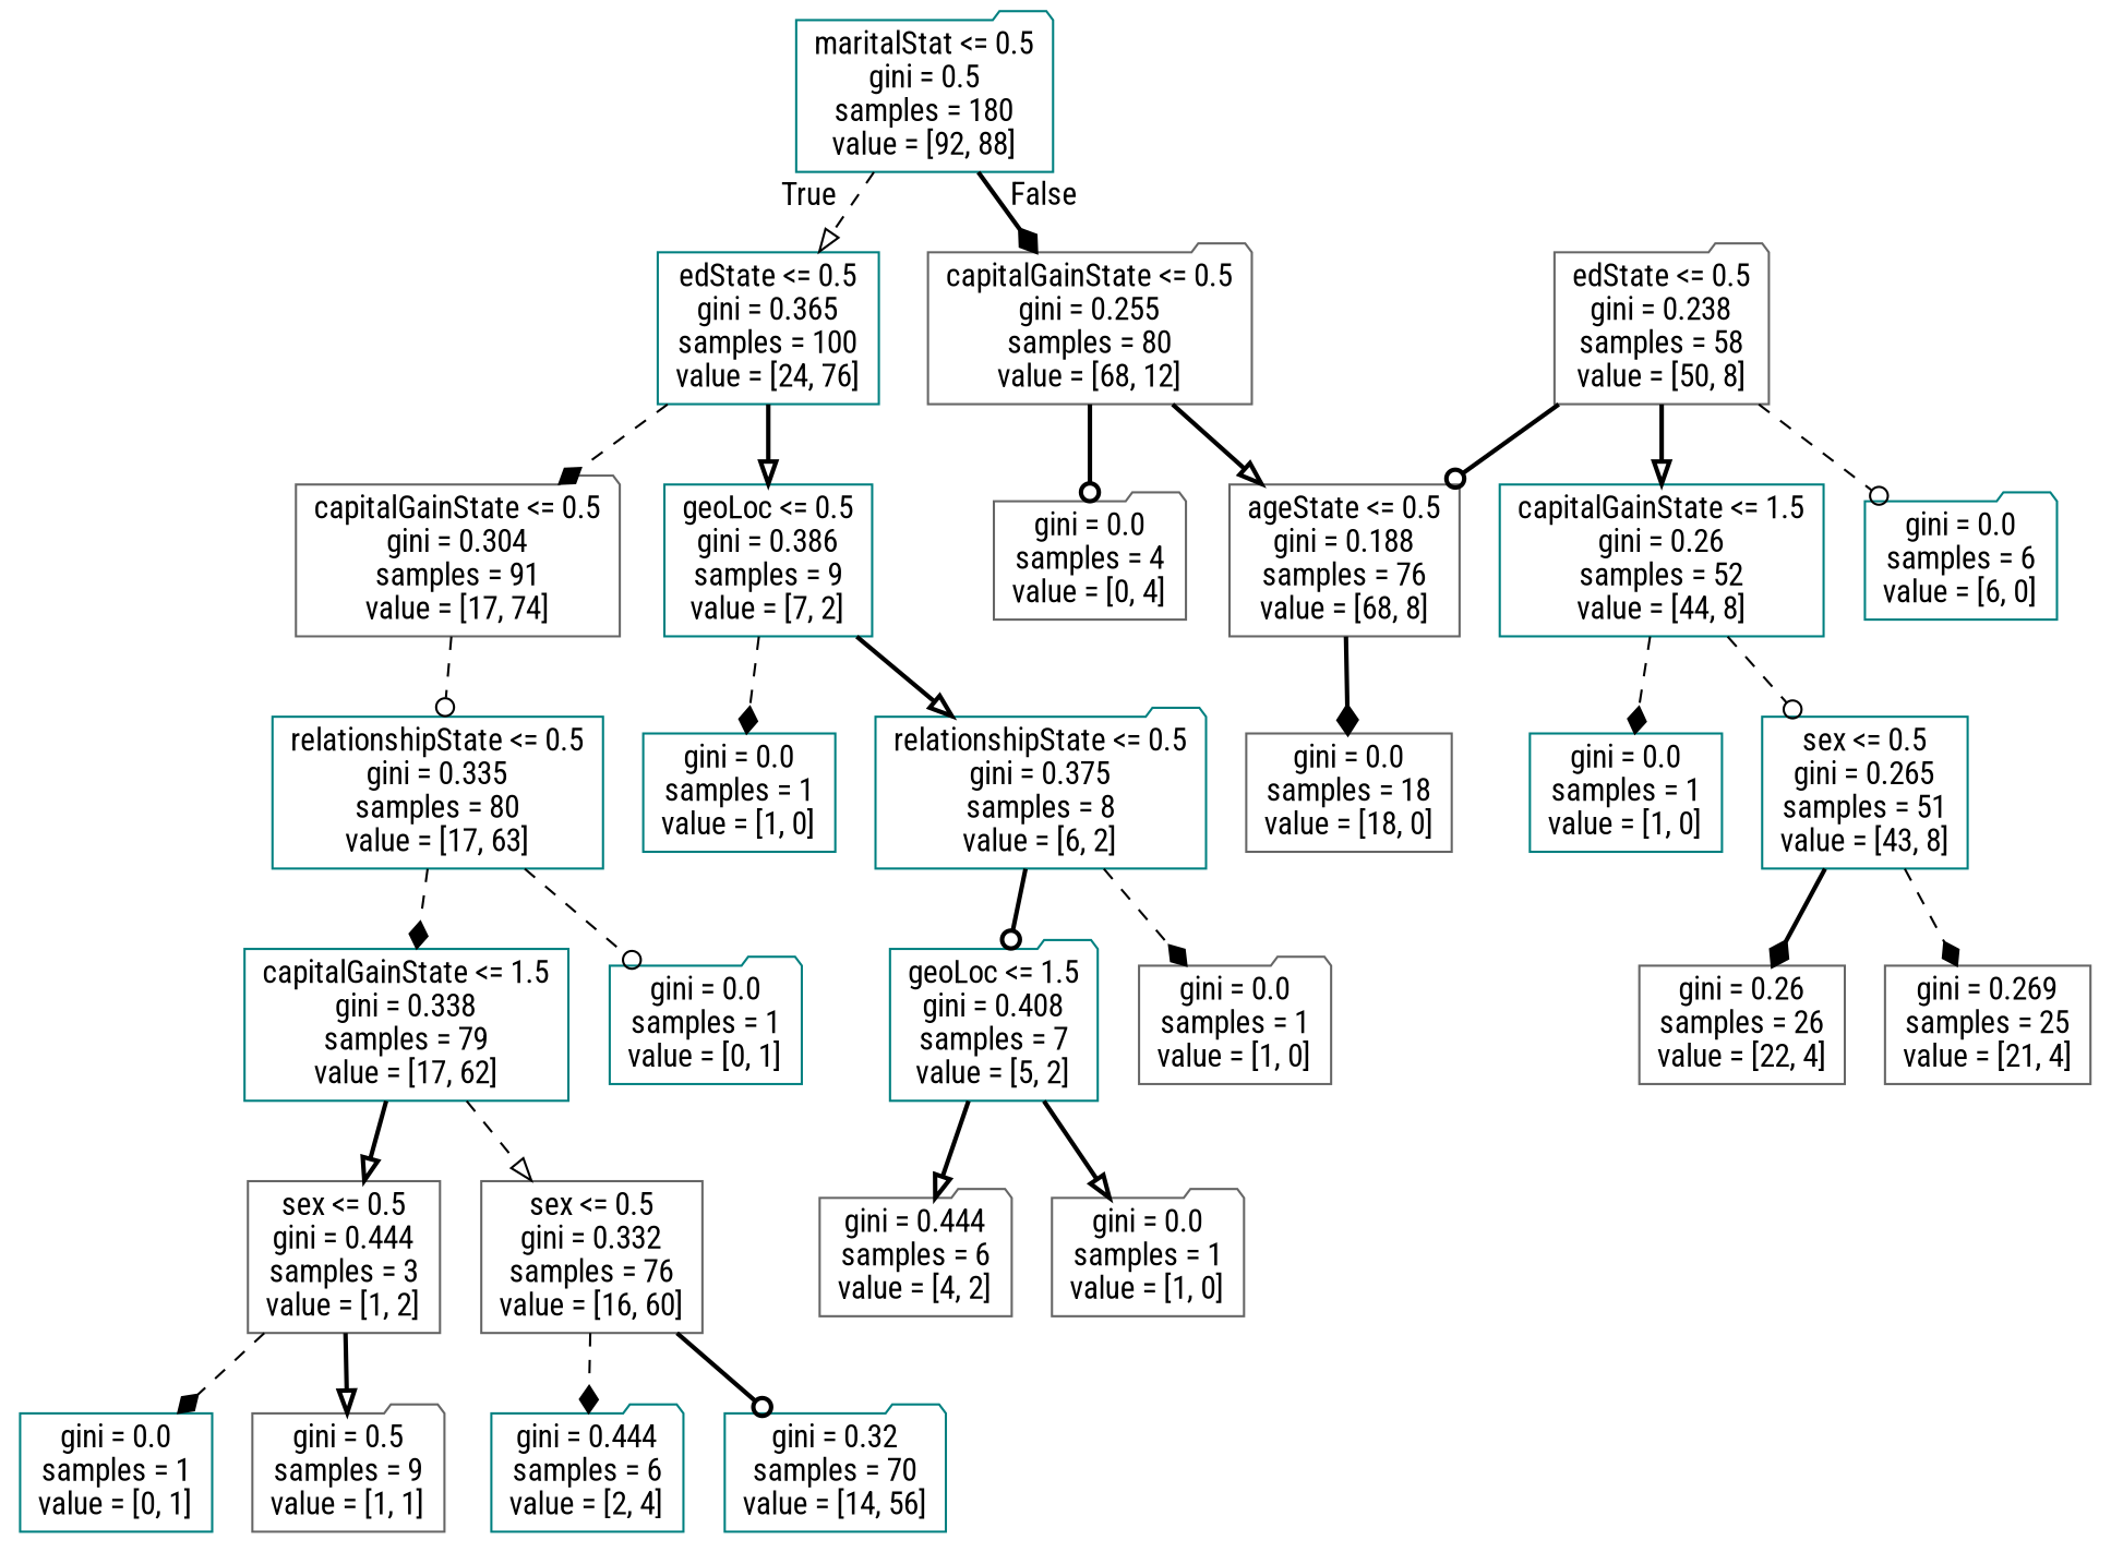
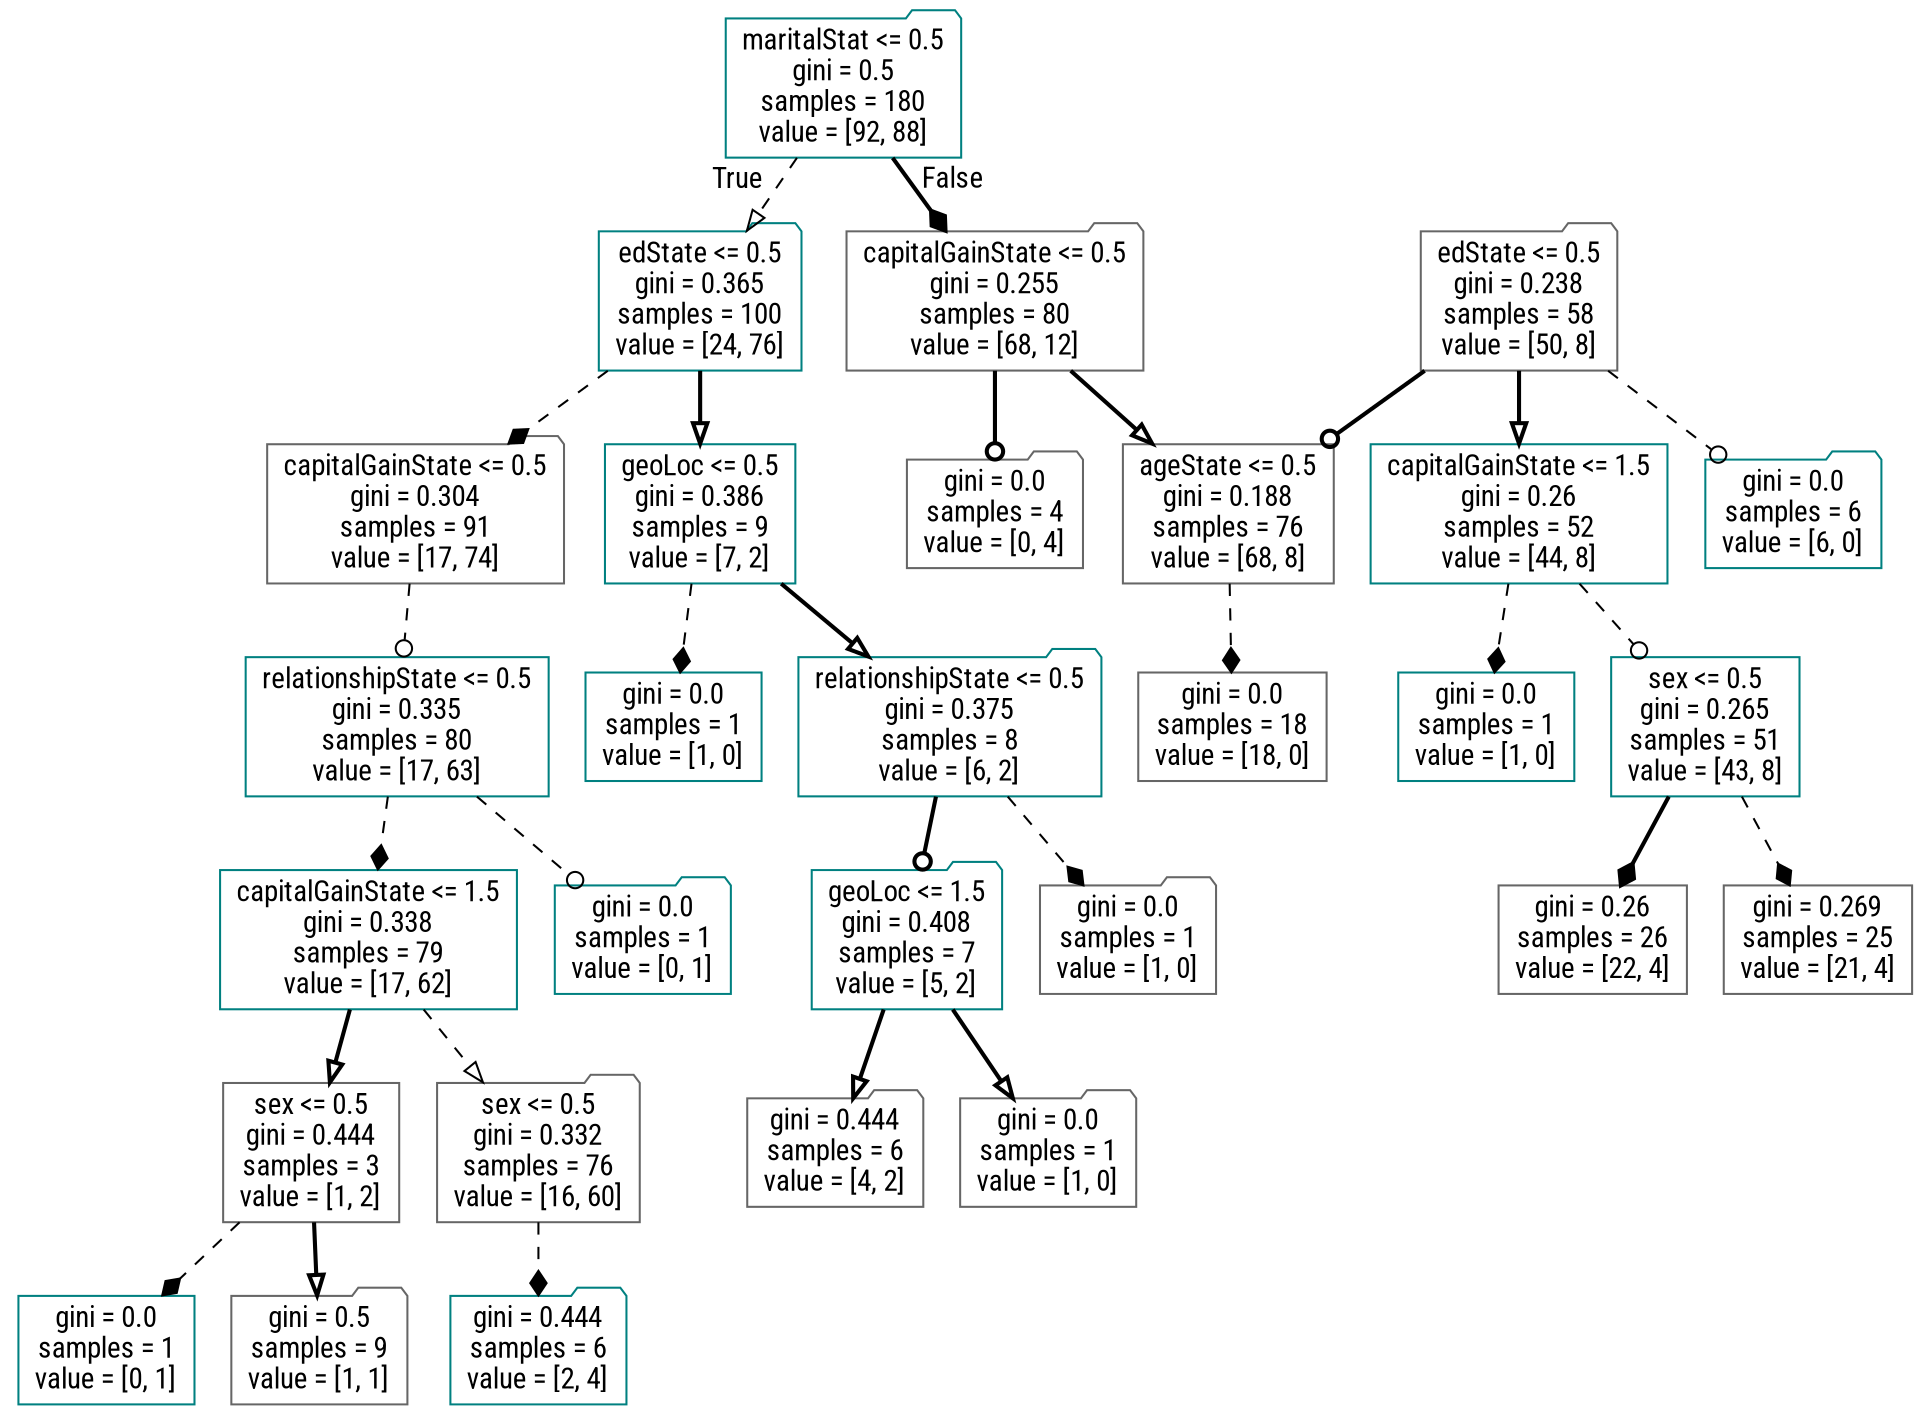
  digraph {
    fontname="Roboto Condensed"
    node [color=teal fontname="Roboto Condensed" shape=folder]
    edge [arrowhead=diamond fontname="Roboto Condensed" style=dashed]
    n1 [label="maritalStat <= 0.5\ngini = 0.5\nsamples = 180\nvalue = [92, 88]"]
-   n2 [label="edState <= 0.5\ngini = 0.365\nsamples = 100\nvalue = [24, 76]" shape=box]
+   n2 [label="edState <= 0.5\ngini = 0.365\nsamples = 100\nvalue = [24, 76]"]
    n3 [color=gray40 label="capitalGainState <= 0.5\ngini = 0.255\nsamples = 80\nvalue = [68, 12]"]
    n4 [color=gray40 label="capitalGainState <= 0.5\ngini = 0.304\nsamples = 91\nvalue = [17, 74]"]
    n5 [label="geoLoc <= 0.5\ngini = 0.386\nsamples = 9\nvalue = [7, 2]" shape=box]
    n6 [color=gray40 label="gini = 0.0\nsamples = 4\nvalue = [0, 4]"]
    n7 [color=gray40 label="ageState <= 0.5\ngini = 0.188\nsamples = 76\nvalue = [68, 8]" shape=box]
    n8 [label="relationshipState <= 0.5\ngini = 0.335\nsamples = 80\nvalue = [17, 63]" shape=box]
    n9 [label="gini = 0.0\nsamples = 1\nvalue = [1, 0]" shape=box]
    n10 [label="relationshipState <= 0.5\ngini = 0.375\nsamples = 8\nvalue = [6, 2]"]
    n11 [label="capitalGainState <= 1.5\ngini = 0.338\nsamples = 79\nvalue = [17, 62]" shape=box]
    n12 [label="gini = 0.0\nsamples = 1\nvalue = [0, 1]"]
    n13 [color=gray40 label="sex <= 0.5\ngini = 0.444\nsamples = 3\nvalue = [1, 2]" shape=box]
-   n14 [color=gray40 label="sex <= 0.5\ngini = 0.332\nsamples = 76\nvalue = [16, 60]" shape=box]
+   n14 [color=gray40 label="sex <= 0.5\ngini = 0.332\nsamples = 76\nvalue = [16, 60]"]
    n15 [label="gini = 0.0\nsamples = 1\nvalue = [0, 1]" shape=box]
    n16 [color=gray40 label="gini = 0.5\nsamples = 9\nvalue = [1, 1]"]
    n17 [label="gini = 0.444\nsamples = 6\nvalue = [2, 4]"]
-   n18 [label="gini = 0.32\nsamples = 70\nvalue = [14, 56]"]
    n19 [label="geoLoc <= 1.5\ngini = 0.408\nsamples = 7\nvalue = [5, 2]"]
    n20 [color=gray40 label="gini = 0.0\nsamples = 1\nvalue = [1, 0]"]
    n21 [color=gray40 label="gini = 0.444\nsamples = 6\nvalue = [4, 2]"]
    n22 [color=gray40 label="gini = 0.0\nsamples = 1\nvalue = [1, 0]"]
    n23 [color=gray40 label="gini = 0.0\nsamples = 18\nvalue = [18, 0]" shape=box]
    n24 [color=gray40 label="edState <= 0.5\ngini = 0.238\nsamples = 58\nvalue = [50, 8]"]
    n25 [label="capitalGainState <= 1.5\ngini = 0.26\nsamples = 52\nvalue = [44, 8]" shape=box]
    n26 [label="gini = 0.0\nsamples = 6\nvalue = [6, 0]"]
    n27 [label="gini = 0.0\nsamples = 1\nvalue = [1, 0]" shape=box]
    n28 [label="sex <= 0.5\ngini = 0.265\nsamples = 51\nvalue = [43, 8]" shape=box]
    n29 [color=gray40 label="gini = 0.26\nsamples = 26\nvalue = [22, 4]" shape=box]
    n30 [color=gray40 label="gini = 0.269\nsamples = 25\nvalue = [21, 4]" shape=box]
    n1 -> n2 [arrowhead=onormal headlabel=True labelangle=45 labeldistance=2.5]
    n1 -> n3 [headlabel=False labelangle=-45 labeldistance=2.5 style=bold]
    n2 -> n4
    n2 -> n5 [arrowhead=onormal style=bold]
    n3 -> n6 [arrowhead=odot style=bold]
    n3 -> n7 [arrowhead=onormal style=bold]
    n4 -> n8 [arrowhead=odot]
    n5 -> n9
    n5 -> n10 [arrowhead=onormal style=bold]
-   n7 -> n23 [style=bold]
+   n7 -> n23
    n8 -> n11
    n8 -> n12 [arrowhead=odot]
    n10 -> n19 [arrowhead=odot style=bold]
    n10 -> n20
    n11 -> n13 [arrowhead=onormal style=bold]
    n11 -> n14 [arrowhead=onormal]
    n13 -> n15
    n13 -> n16 [arrowhead=onormal style=bold]
    n14 -> n17
-   n14 -> n18 [arrowhead=odot style=bold]
    n19 -> n21 [arrowhead=onormal style=bold]
    n19 -> n22 [arrowhead=onormal style=bold]
    n24 -> n7 [arrowhead=odot style=bold]
    n24 -> n25 [arrowhead=onormal style=bold]
    n24 -> n26 [arrowhead=odot]
    n25 -> n27
    n25 -> n28 [arrowhead=odot]
    n28 -> n29 [style=bold]
    n28 -> n30
  }
